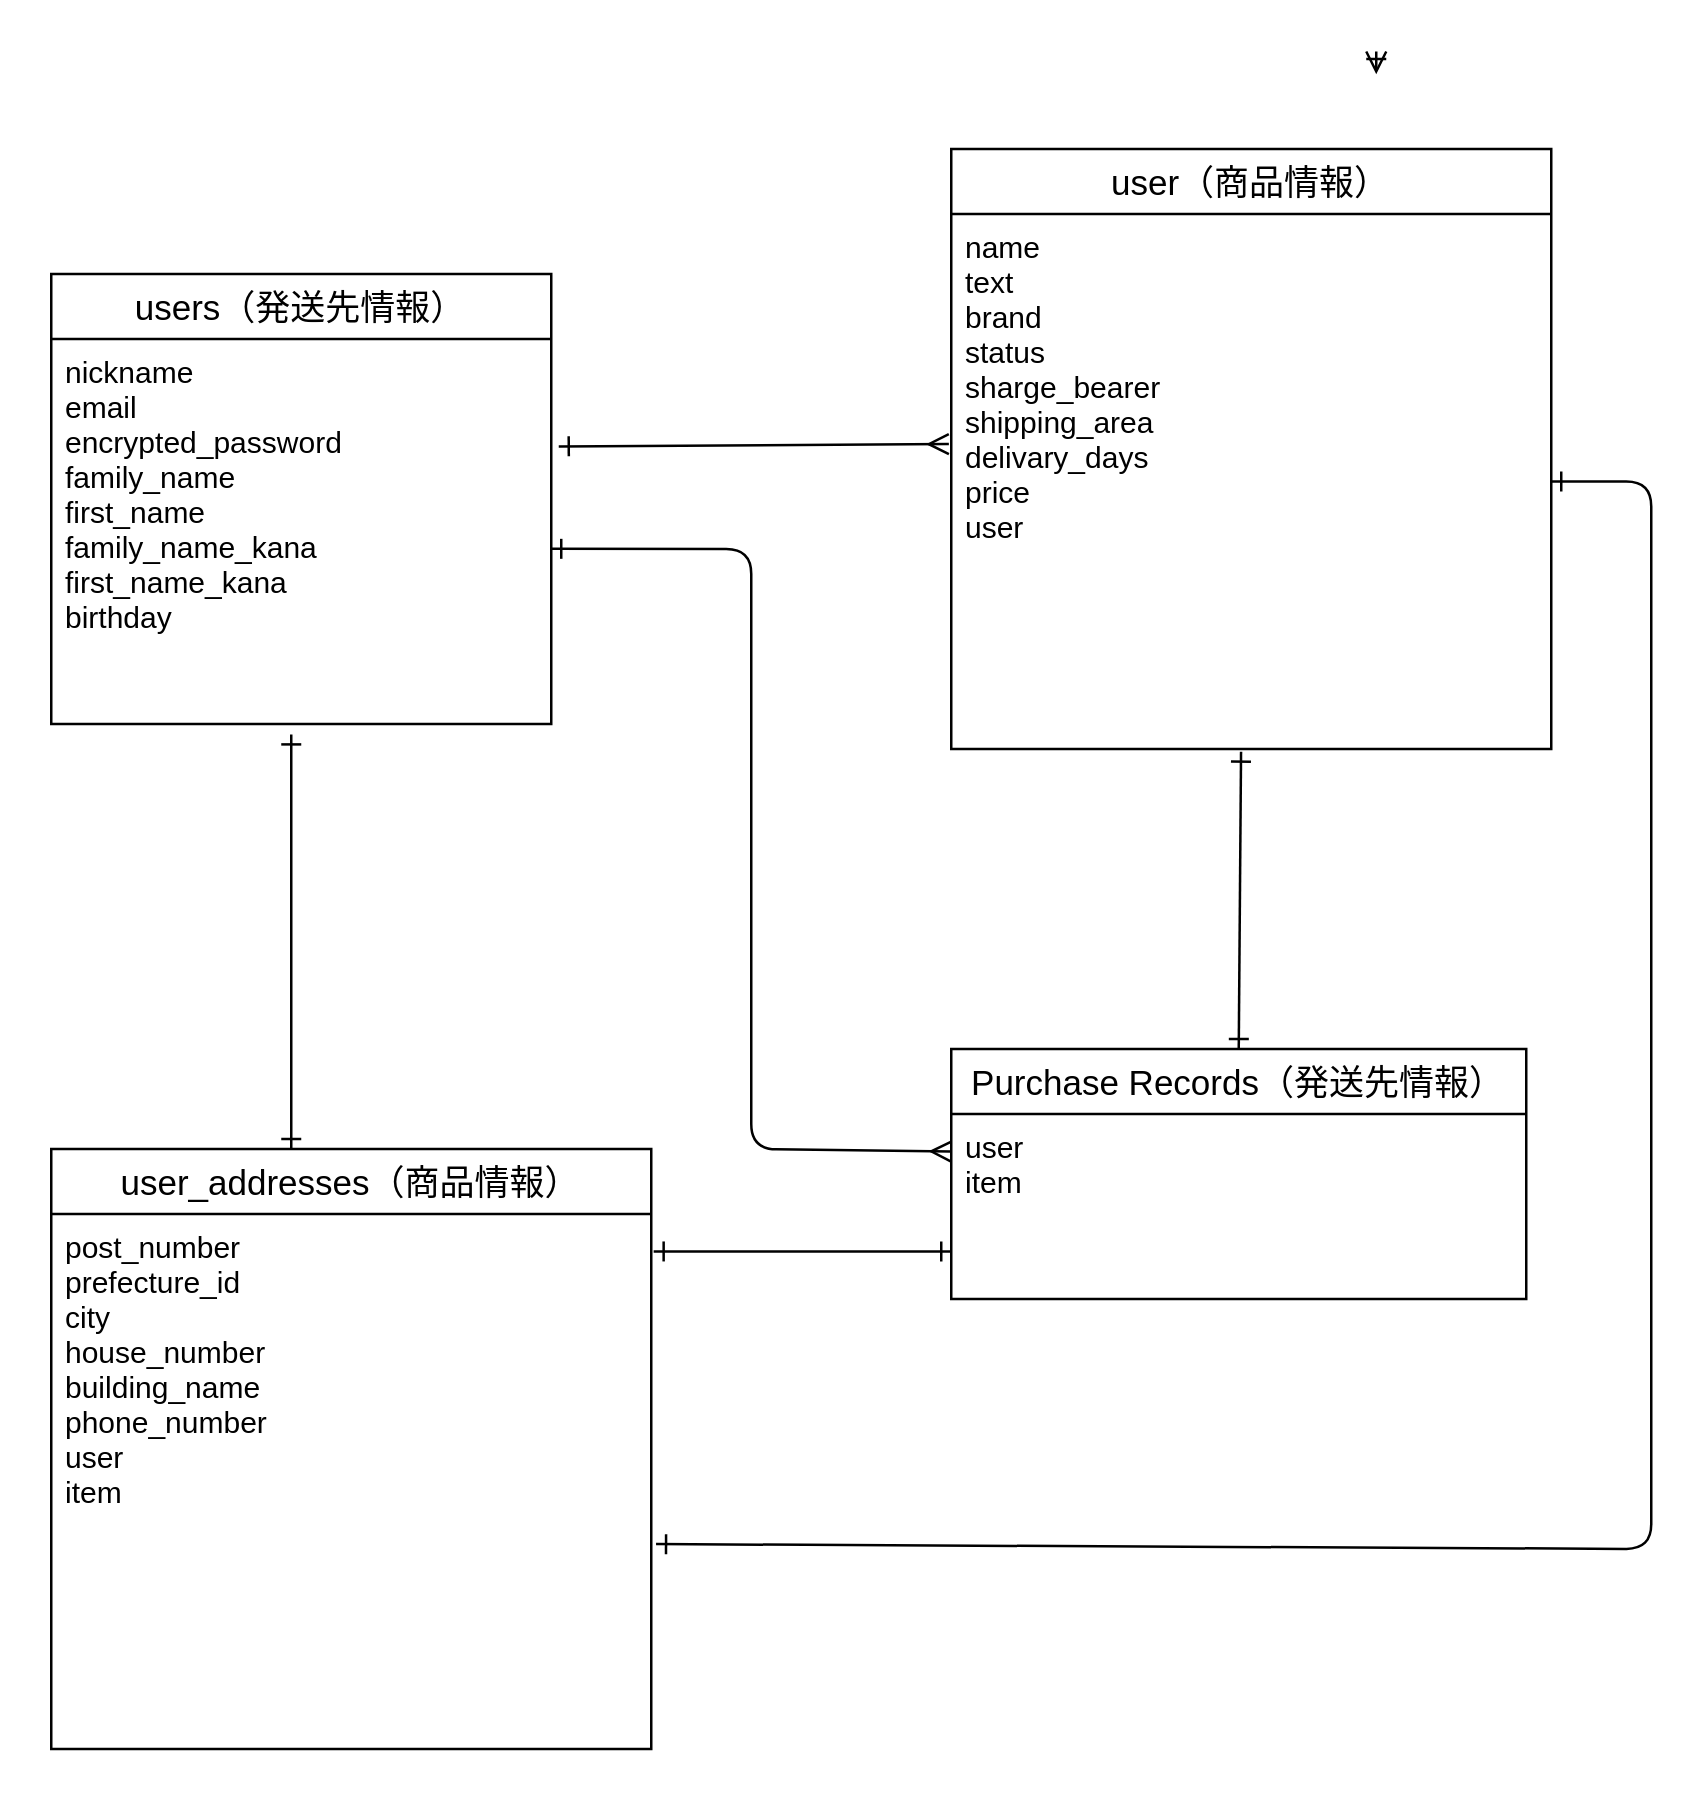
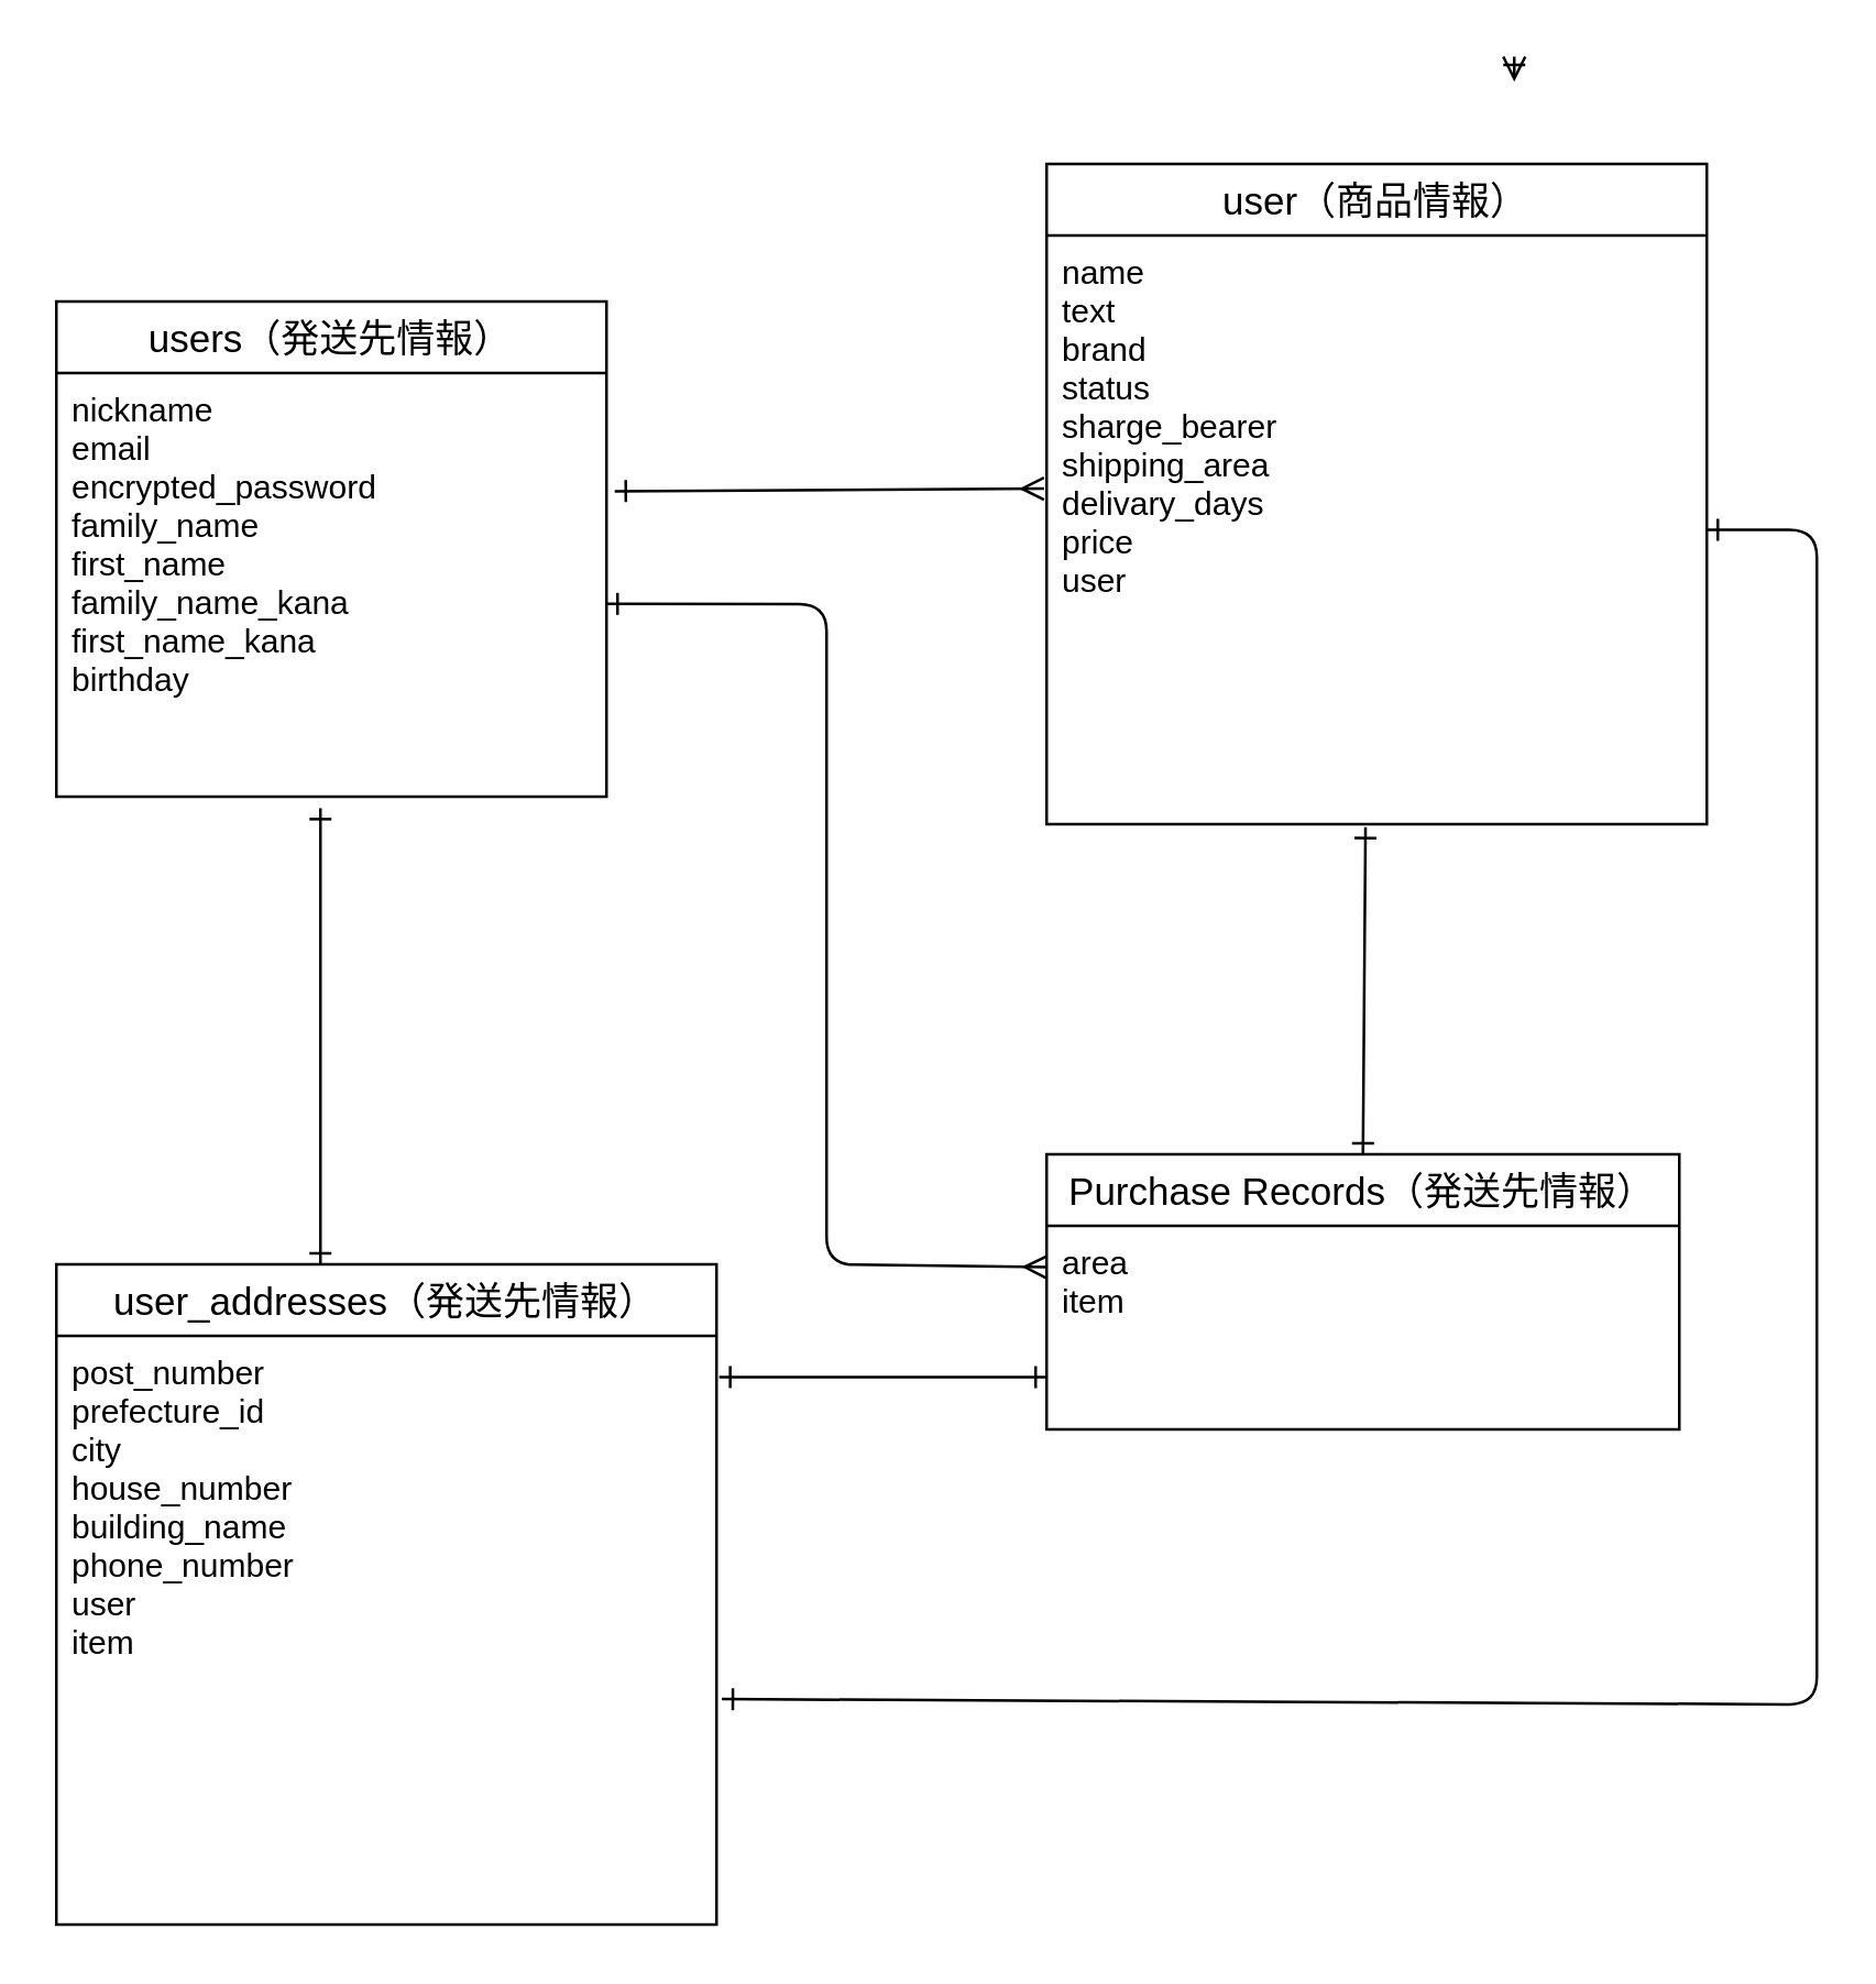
  <mxCell id="0" />
  <mxCell id="1" parent="0" />
  <mxCell id="2" value="user（商品情報）" style="swimlane;fontStyle=0;childLayout=stackLayout;horizontal=1;startSize=26;horizontalStack=0;resizeParent=1;resizeParentMax=0;resizeLast=0;collapsible=1;marginBottom=0;align=center;fontSize=14;" vertex="1" parent="1"><mxGeometry x="380" y="59" width="240" height="240" as="geometry" /></mxCell>
  <mxCell id="3" value="name&#10;text&#10;brand&#10;status&#10;sharge_bearer&#10;shipping_area&#10;delivary_days&#10;price&#10;user" style="text;strokeColor=none;fillColor=none;spacingLeft=4;spacingRight=4;overflow=hidden;rotatable=0;points=[[0,0.5],[1,0.5]];portConstraint=eastwest;fontSize=12;" vertex="1" parent="2"><mxGeometry y="26" width="240" height="214" as="geometry" /></mxCell>
  <mxCell id="4" value="users（発送先情報）" style="swimlane;fontStyle=0;childLayout=stackLayout;horizontal=1;startSize=26;horizontalStack=0;resizeParent=1;resizeParentMax=0;resizeLast=0;collapsible=1;marginBottom=0;align=center;fontSize=14;" vertex="1" parent="1"><mxGeometry x="20" y="109" width="200" height="180" as="geometry" /></mxCell>
  <mxCell id="5" value="nickname&#10;email&#10;encrypted_password&#10;family_name&#10;first_name&#10;family_name_kana&#10;first_name_kana&#10;birthday" style="text;strokeColor=none;fillColor=none;spacingLeft=4;spacingRight=4;overflow=hidden;rotatable=0;points=[[0,0.5],[1,0.5]];portConstraint=eastwest;fontSize=12;" vertex="1" parent="4"><mxGeometry y="26" width="200" height="154" as="geometry" /></mxCell>
- <mxCell id="6" value="user_addresses（商品情報）" style="swimlane;fontStyle=0;childLayout=stackLayout;horizontal=1;startSize=26;horizontalStack=0;resizeParent=1;resizeParentMax=0;resizeLast=0;collapsible=1;marginBottom=0;align=center;fontSize=14;" vertex="1" parent="1"><mxGeometry x="20" y="459" width="240" height="240" as="geometry" /></mxCell>
+ <mxCell id="6" value="user_addresses（発送先情報）" style="swimlane;fontStyle=0;childLayout=stackLayout;horizontal=1;startSize=26;horizontalStack=0;resizeParent=1;resizeParentMax=0;resizeLast=0;collapsible=1;marginBottom=0;align=center;fontSize=14;" vertex="1" parent="1"><mxGeometry x="20" y="459" width="240" height="240" as="geometry" /></mxCell>
  <mxCell id="7" value="post_number&#10;prefecture_id&#10;city&#10;house_number&#10;building_name&#10;phone_number&#10;user&#10;item" style="text;strokeColor=none;fillColor=none;spacingLeft=4;spacingRight=4;overflow=hidden;rotatable=0;points=[[0,0.5],[1,0.5]];portConstraint=eastwest;fontSize=12;" vertex="1" parent="6"><mxGeometry y="26" width="240" height="214" as="geometry" /></mxCell>
  <mxCell id="8" style="edgeStyle=none;html=1;exitX=0.48;exitY=1.027;exitDx=0;exitDy=0;startArrow=ERone;startFill=0;endArrow=ERone;endFill=0;strokeColor=default;elbow=vertical;exitPerimeter=0;" edge="1" parent="1" source="5"><mxGeometry relative="1" as="geometry"><mxPoint x="116" y="459" as="targetPoint" /></mxGeometry></mxCell>
  <mxCell id="9" style="edgeStyle=none;html=1;exitX=1.015;exitY=0.279;exitDx=0;exitDy=0;entryX=-0.004;entryY=0.43;entryDx=0;entryDy=0;entryPerimeter=0;startArrow=ERone;startFill=0;endArrow=ERmany;endFill=0;strokeColor=default;elbow=vertical;exitPerimeter=0;" edge="1" parent="1" source="5" target="3"><mxGeometry relative="1" as="geometry" /></mxCell>
  <mxCell id="10" style="edgeStyle=none;html=1;exitX=1;exitY=0.5;exitDx=0;exitDy=0;startArrow=ERone;startFill=0;endArrow=ERmany;endFill=0;strokeColor=default;elbow=vertical;" edge="1" parent="1"><mxGeometry relative="1" as="geometry"><mxPoint x="550" y="20" as="targetPoint" /><mxPoint x="550" y="27" as="sourcePoint" /></mxGeometry></mxCell>
  <mxCell id="11" value="Purchase Records（発送先情報）" style="swimlane;fontStyle=0;childLayout=stackLayout;horizontal=1;startSize=26;horizontalStack=0;resizeParent=1;resizeParentMax=0;resizeLast=0;collapsible=1;marginBottom=0;align=center;fontSize=14;" vertex="1" parent="1"><mxGeometry x="380" y="419" width="230" height="100" as="geometry" /></mxCell>
- <mxCell id="12" value="user&#10;item" style="text;strokeColor=none;fillColor=none;spacingLeft=4;spacingRight=4;overflow=hidden;rotatable=0;points=[[0,0.5],[1,0.5]];portConstraint=eastwest;fontSize=12;" vertex="1" parent="11"><mxGeometry y="26" width="230" height="74" as="geometry" /></mxCell>
+ <mxCell id="12" value="area&#10;item" style="text;strokeColor=none;fillColor=none;spacingLeft=4;spacingRight=4;overflow=hidden;rotatable=0;points=[[0,0.5],[1,0.5]];portConstraint=eastwest;fontSize=12;" vertex="1" parent="11"><mxGeometry y="26" width="230" height="74" as="geometry" /></mxCell>
  <mxCell id="13" style="edgeStyle=none;html=1;exitX=1;exitY=0.545;exitDx=0;exitDy=0;entryX=0;entryY=0.203;entryDx=0;entryDy=0;entryPerimeter=0;startArrow=ERone;startFill=0;endArrow=ERmany;endFill=0;strokeColor=default;elbow=vertical;exitPerimeter=0;" edge="1" parent="1" source="5" target="12"><mxGeometry relative="1" as="geometry"><Array as="points"><mxPoint x="300" y="219" /><mxPoint x="300" y="459" /></Array></mxGeometry></mxCell>
  <mxCell id="14" style="edgeStyle=none;html=1;exitX=0.483;exitY=1.005;exitDx=0;exitDy=0;entryX=0.5;entryY=0;entryDx=0;entryDy=0;startArrow=ERone;startFill=0;endArrow=ERone;endFill=0;strokeColor=default;elbow=vertical;exitPerimeter=0;" edge="1" parent="1" source="3" target="11"><mxGeometry relative="1" as="geometry" /></mxCell>
  <mxCell id="15" style="edgeStyle=none;html=1;entryX=1.004;entryY=0.07;entryDx=0;entryDy=0;startArrow=ERone;startFill=0;endArrow=ERone;endFill=0;strokeColor=default;elbow=vertical;entryPerimeter=0;" edge="1" parent="1" target="7"><mxGeometry relative="1" as="geometry"><mxPoint x="380" y="500" as="sourcePoint" /></mxGeometry></mxCell>
  <mxCell id="16" style="edgeStyle=none;html=1;exitX=1;exitY=0.5;exitDx=0;exitDy=0;startArrow=ERone;startFill=0;endArrow=ERone;endFill=0;strokeColor=default;elbow=vertical;entryX=1.008;entryY=0.617;entryDx=0;entryDy=0;entryPerimeter=0;" edge="1" parent="1" source="3" target="7"><mxGeometry relative="1" as="geometry"><mxPoint x="650" y="669" as="targetPoint" /><Array as="points"><mxPoint x="660" y="192" /><mxPoint x="660" y="619" /></Array></mxGeometry></mxCell>
